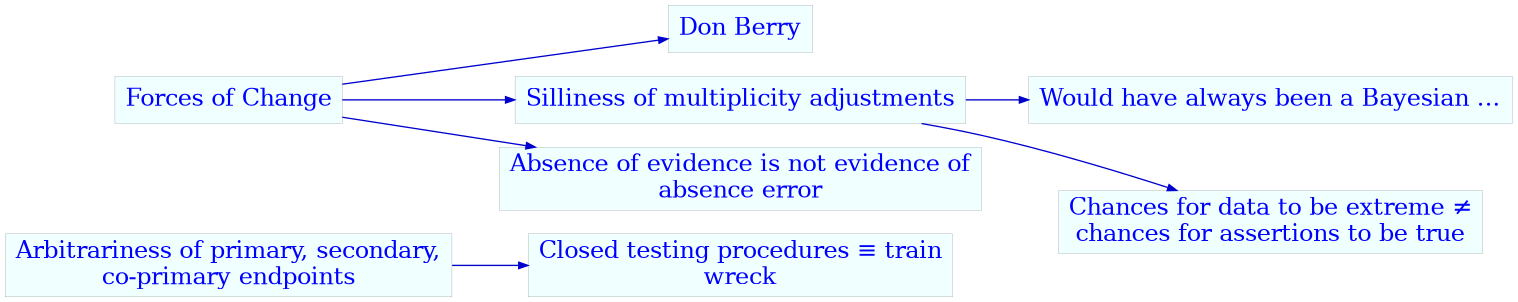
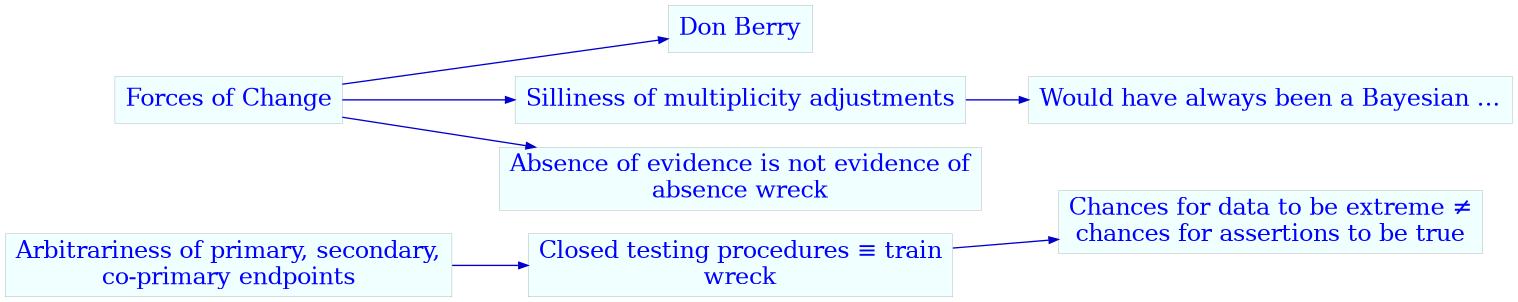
  digraph {
    rankdir=LR
    node [fillcolor=azure fontcolor=blue fontname="Times-Roman" fontsize=18 penwidth=0.1 shape=box style=filled]
    edge [arrowsize=0.7 color=blue3]
    n1 [label=<Forces of Change>]
    n2 [label=<Don Berry>]
    n3 [label=<Silliness of multiplicity adjustments>]
-   n4 [label=<Absence of evidence is not evidence of<br></br>absence error>]
+   n4 [label=<Absence of evidence is not evidence of<br></br>absence wreck>]
    n5 [label=<Would have always been a Bayesian ...>]
    n6 [label=<Chances for data to be extreme &#8800;<br></br>chances for assertions to be true>]
    n7 [label=<Arbitrariness of primary, secondary,<br></br>co-primary endpoints>]
    n8 [label=<Closed testing procedures &#8801; train<br></br>wreck>]
    n1 -> n2
    n1 -> n3
    n1 -> n4
    n3 -> n5
-   n3 -> n6
+   n8 -> n6
    n7 -> n8
  }
